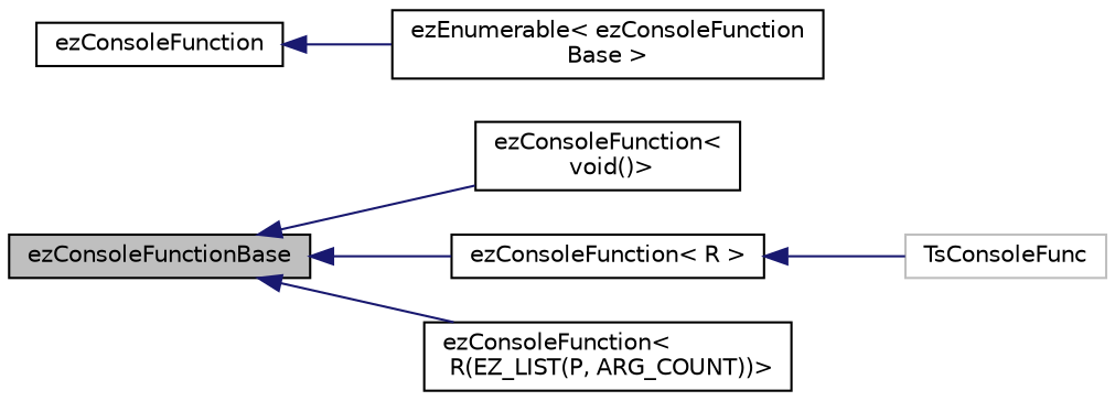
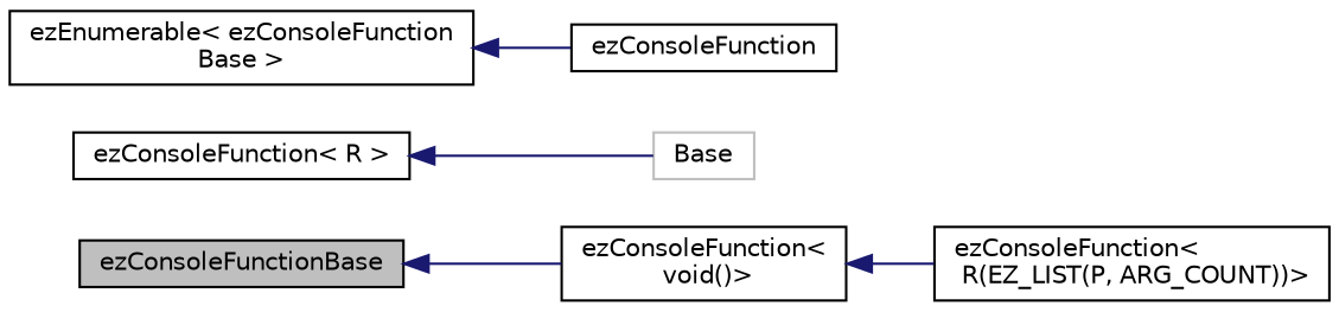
  digraph {
    rankdir=LR
    node [color=black fillcolor=white fontname=Helvetica fontsize=10 shape=record style=filled]
    edge [color=midnightblue dir=back fontname=Helvetica fontsize=10 labelfontname=Helvetica labelfontsize=10 style=solid]
    n1 [fillcolor=grey75 fontcolor=black height=0.2 label=ezConsoleFunctionBase width=0.4]
    n2 [height=0.2 label="ezConsoleFunction\<\l void()\>" width=0.4]
    n3 [height=0.2 label="ezConsoleFunction\< R \>" width=0.4]
    n4 [height=0.2 label="ezConsoleFunction\<\l R(EZ_LIST(P, ARG_COUNT))\>" width=0.4]
-   n5 [color=grey75 height=0.2 label=TsConsoleFunc width=0.4]
+   n5 [color=grey75 height=0.2 label=Base width=0.4]
    n6 [height=0.2 label="ezEnumerable\< ezConsoleFunction\lBase \>" width=0.4]
    n7 [height=0.2 label=ezConsoleFunction width=0.4]
    n1 -> n2
-   n1 -> n3
-   n1 -> n4
+   n2 -> n4
    n3 -> n5
-   n7 -> n6
+   n6 -> n7
  }
